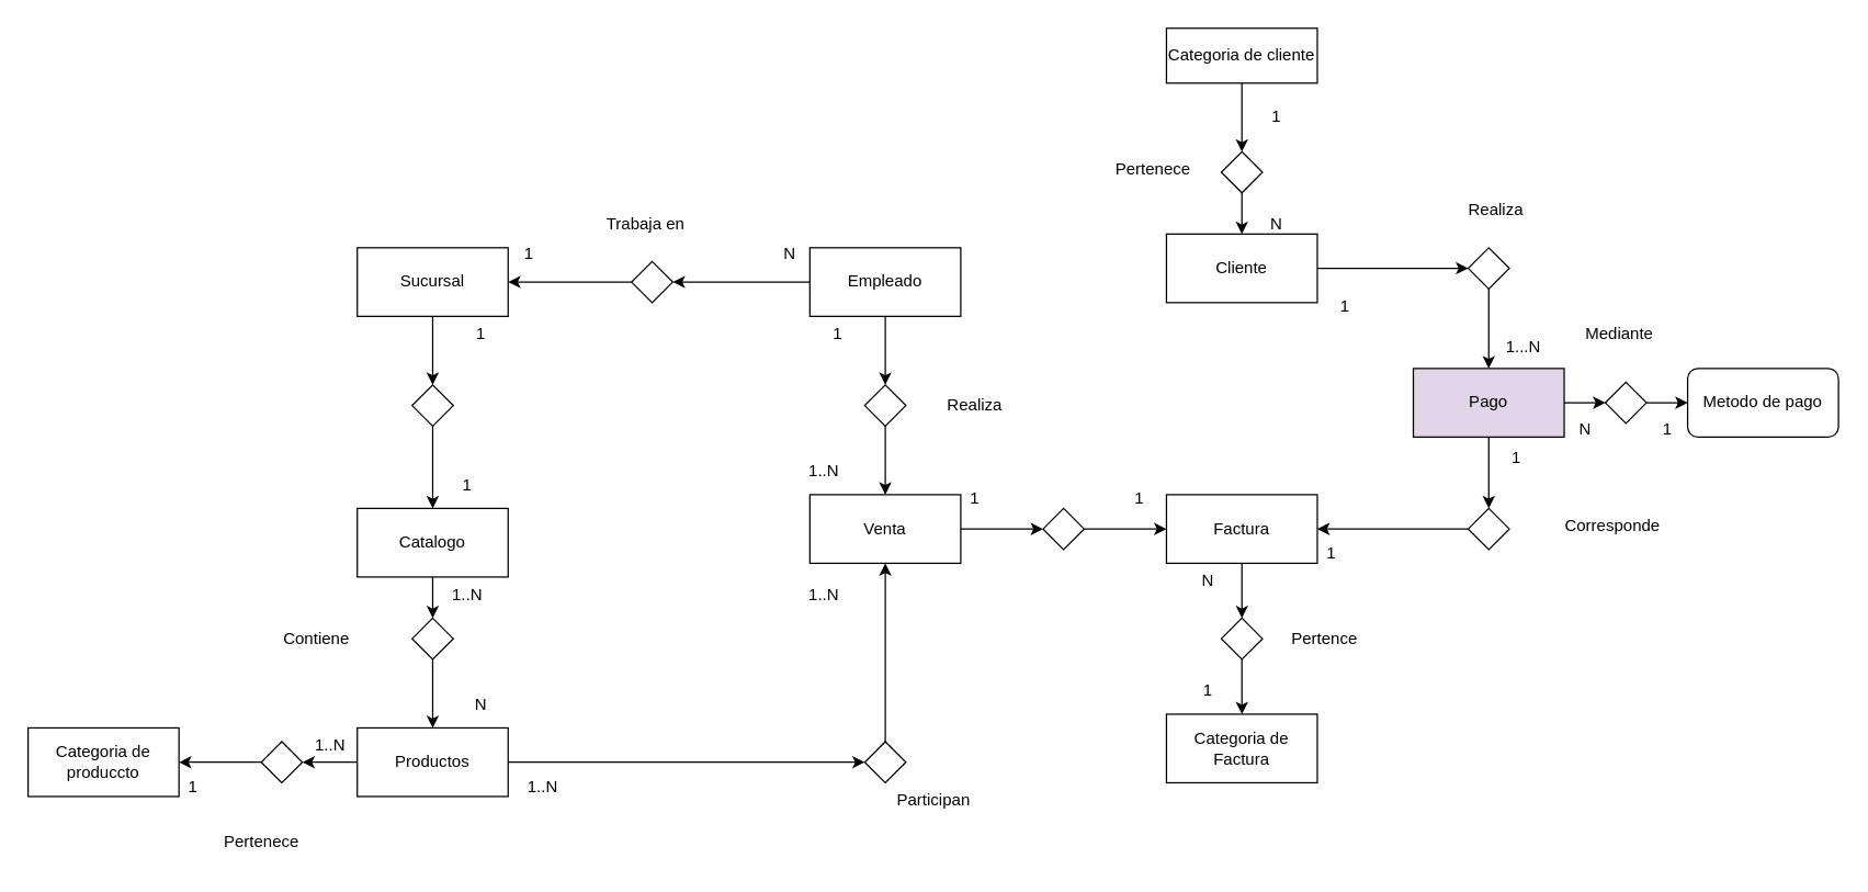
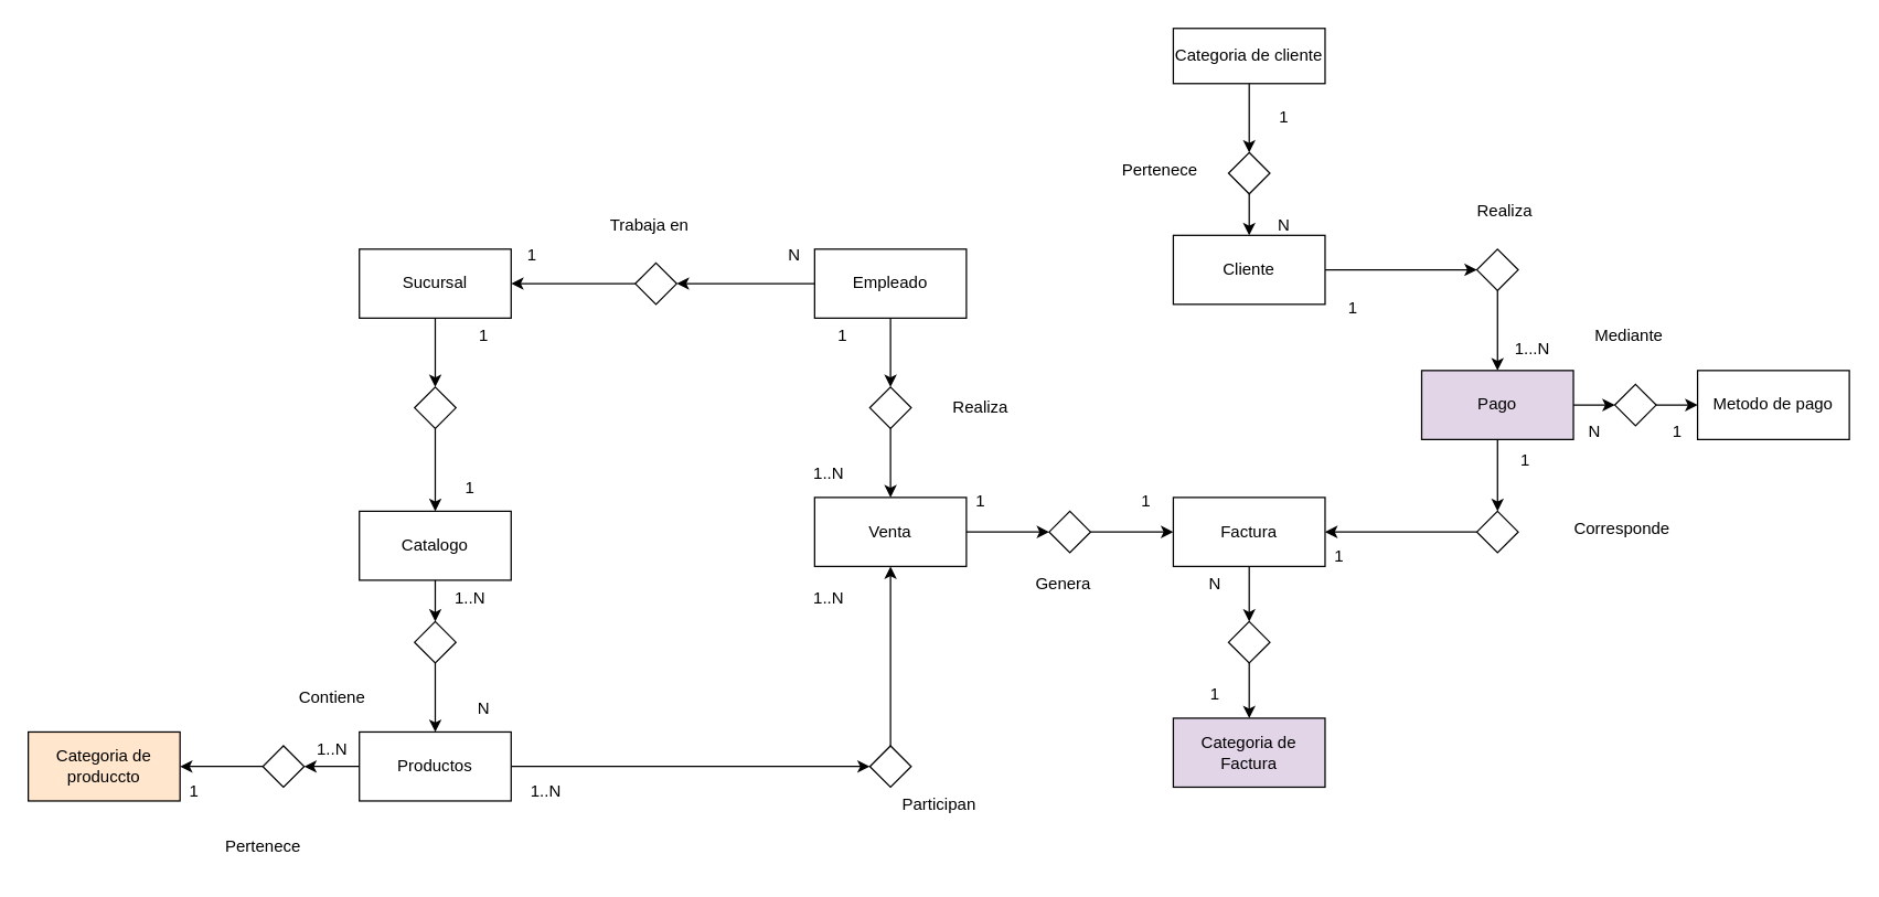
  <mxCell id="0" />
  <mxCell id="1" parent="0" />
  <mxCell id="2" style="edgeStyle=orthogonalEdgeStyle;rounded=0;orthogonalLoop=1;jettySize=auto;html=1;entryX=0.5;entryY=0;entryDx=0;entryDy=0;" edge="1" parent="1" source="3" target="23"><mxGeometry relative="1" as="geometry" /></mxCell>
  <mxCell id="3" value="Sucursal" style="html=1;whiteSpace=wrap;" vertex="1" parent="1"><mxGeometry x="260" y="180" width="110" height="50" as="geometry" /></mxCell>
  <mxCell id="4" style="edgeStyle=orthogonalEdgeStyle;rounded=0;orthogonalLoop=1;jettySize=auto;html=1;entryX=1;entryY=0.5;entryDx=0;entryDy=0;" edge="1" parent="1" source="6" target="16"><mxGeometry relative="1" as="geometry" /></mxCell>
  <mxCell id="5" style="edgeStyle=orthogonalEdgeStyle;rounded=0;orthogonalLoop=1;jettySize=auto;html=1;exitX=0.5;exitY=1;exitDx=0;exitDy=0;entryX=0.5;entryY=0;entryDx=0;entryDy=0;" edge="1" parent="1" source="6" target="37"><mxGeometry relative="1" as="geometry" /></mxCell>
  <mxCell id="6" value="Empleado" style="html=1;whiteSpace=wrap;" vertex="1" parent="1"><mxGeometry x="590" y="180" width="110" height="50" as="geometry" /></mxCell>
  <mxCell id="7" style="edgeStyle=orthogonalEdgeStyle;rounded=0;orthogonalLoop=1;jettySize=auto;html=1;entryX=0;entryY=0.5;entryDx=0;entryDy=0;" edge="1" parent="1" source="8" target="42"><mxGeometry relative="1" as="geometry" /></mxCell>
  <mxCell id="8" value="Venta" style="html=1;whiteSpace=wrap;" vertex="1" parent="1"><mxGeometry x="590" y="360" width="110" height="50" as="geometry" /></mxCell>
  <mxCell id="9" style="edgeStyle=orthogonalEdgeStyle;rounded=0;orthogonalLoop=1;jettySize=auto;html=1;entryX=1;entryY=0.5;entryDx=0;entryDy=0;" edge="1" parent="1" source="11" target="32"><mxGeometry relative="1" as="geometry" /></mxCell>
  <mxCell id="10" style="edgeStyle=orthogonalEdgeStyle;rounded=0;orthogonalLoop=1;jettySize=auto;html=1;entryX=0;entryY=0.5;entryDx=0;entryDy=0;" edge="1" parent="1" source="11" target="47"><mxGeometry relative="1" as="geometry" /></mxCell>
  <mxCell id="11" value="Productos" style="html=1;whiteSpace=wrap;" vertex="1" parent="1"><mxGeometry x="260" y="530" width="110" height="50" as="geometry" /></mxCell>
- <mxCell id="12" value="Categoria de produccto" style="html=1;whiteSpace=wrap;" vertex="1" parent="1"><mxGeometry x="20" y="530" width="110" height="50" as="geometry" /></mxCell>
+ <mxCell id="12" value="Categoria de produccto" style="html=1;whiteSpace=wrap;fillColor=#ffe6cc;" vertex="1" parent="1"><mxGeometry x="20" y="530" width="110" height="50" as="geometry" /></mxCell>
  <mxCell id="13" style="edgeStyle=orthogonalEdgeStyle;rounded=0;orthogonalLoop=1;jettySize=auto;html=1;entryX=0.5;entryY=0;entryDx=0;entryDy=0;" edge="1" parent="1" source="14" target="62"><mxGeometry relative="1" as="geometry" /></mxCell>
  <mxCell id="14" value="Factura" style="html=1;whiteSpace=wrap;" vertex="1" parent="1"><mxGeometry x="850" y="360" width="110" height="50" as="geometry" /></mxCell>
  <mxCell id="15" style="edgeStyle=orthogonalEdgeStyle;rounded=0;orthogonalLoop=1;jettySize=auto;html=1;entryX=1;entryY=0.5;entryDx=0;entryDy=0;" edge="1" parent="1" source="16" target="3"><mxGeometry relative="1" as="geometry" /></mxCell>
  <mxCell id="16" value="" style="rhombus;" vertex="1" parent="1"><mxGeometry x="460" y="190" width="30" height="30" as="geometry" /></mxCell>
  <mxCell id="17" value="Trabaja en" style="text;html=1;align=center;verticalAlign=middle;resizable=0;points=[];autosize=1;strokeColor=none;fillColor=none;" vertex="1" parent="1"><mxGeometry x="430" y="148" width="80" height="30" as="geometry" /></mxCell>
  <mxCell id="18" value="1" style="text;html=1;align=center;verticalAlign=middle;resizable=0;points=[];autosize=1;strokeColor=none;fillColor=none;" vertex="1" parent="1"><mxGeometry x="370" y="170" width="30" height="30" as="geometry" /></mxCell>
  <mxCell id="19" value="N" style="text;html=1;align=center;verticalAlign=middle;resizable=0;points=[];autosize=1;strokeColor=none;fillColor=none;" vertex="1" parent="1"><mxGeometry x="560" y="170" width="30" height="30" as="geometry" /></mxCell>
  <mxCell id="20" style="edgeStyle=orthogonalEdgeStyle;rounded=0;orthogonalLoop=1;jettySize=auto;html=1;entryX=0.5;entryY=0;entryDx=0;entryDy=0;" edge="1" parent="1" source="21" target="27"><mxGeometry relative="1" as="geometry" /></mxCell>
  <mxCell id="21" value="Catalogo" style="html=1;whiteSpace=wrap;" vertex="1" parent="1"><mxGeometry x="260" y="370" width="110" height="50" as="geometry" /></mxCell>
  <mxCell id="22" style="edgeStyle=orthogonalEdgeStyle;rounded=0;orthogonalLoop=1;jettySize=auto;html=1;" edge="1" parent="1" source="23" target="21"><mxGeometry relative="1" as="geometry" /></mxCell>
  <mxCell id="23" value="" style="rhombus;" vertex="1" parent="1"><mxGeometry x="300" y="280" width="30" height="30" as="geometry" /></mxCell>
  <mxCell id="24" value="1" style="text;html=1;align=center;verticalAlign=middle;resizable=0;points=[];autosize=1;strokeColor=none;fillColor=none;" vertex="1" parent="1"><mxGeometry x="325" y="338" width="30" height="30" as="geometry" /></mxCell>
  <mxCell id="25" value="1" style="text;html=1;align=center;verticalAlign=middle;resizable=0;points=[];autosize=1;strokeColor=none;fillColor=none;" vertex="1" parent="1"><mxGeometry x="335" y="228" width="30" height="30" as="geometry" /></mxCell>
  <mxCell id="26" style="edgeStyle=orthogonalEdgeStyle;rounded=0;orthogonalLoop=1;jettySize=auto;html=1;entryX=0.5;entryY=0;entryDx=0;entryDy=0;" edge="1" parent="1" source="27" target="11"><mxGeometry relative="1" as="geometry" /></mxCell>
  <mxCell id="27" value="" style="rhombus;" vertex="1" parent="1"><mxGeometry x="300" y="450" width="30" height="30" as="geometry" /></mxCell>
- <mxCell id="28" value="Contiene" style="text;html=1;align=center;verticalAlign=middle;resizable=0;points=[];autosize=1;strokeColor=none;fillColor=none;" vertex="1" parent="1"><mxGeometry x="195" y="450" width="70" height="30" as="geometry" /></mxCell>
+ <mxCell id="28" value="Contiene" style="text;html=1;align=center;verticalAlign=middle;resizable=0;points=[];autosize=1;strokeColor=none;fillColor=none;" vertex="1" parent="1"><mxGeometry x="205" y="490" width="70" height="30" as="geometry" /></mxCell>
  <mxCell id="29" value="N" style="text;html=1;align=center;verticalAlign=middle;resizable=0;points=[];autosize=1;strokeColor=none;fillColor=none;" vertex="1" parent="1"><mxGeometry x="335" y="498" width="30" height="30" as="geometry" /></mxCell>
  <mxCell id="30" value="1..N" style="text;html=1;align=center;verticalAlign=middle;resizable=0;points=[];autosize=1;strokeColor=none;fillColor=none;" vertex="1" parent="1"><mxGeometry x="315" y="418" width="50" height="30" as="geometry" /></mxCell>
  <mxCell id="31" style="edgeStyle=orthogonalEdgeStyle;rounded=0;orthogonalLoop=1;jettySize=auto;html=1;entryX=1;entryY=0.5;entryDx=0;entryDy=0;" edge="1" parent="1" source="32" target="12"><mxGeometry relative="1" as="geometry" /></mxCell>
  <mxCell id="32" value="" style="rhombus;" vertex="1" parent="1"><mxGeometry x="190" y="540" width="30" height="30" as="geometry" /></mxCell>
  <mxCell id="33" value="Pertenece" style="text;html=1;align=center;verticalAlign=middle;resizable=0;points=[];autosize=1;strokeColor=none;fillColor=none;" vertex="1" parent="1"><mxGeometry x="150" y="598" width="80" height="30" as="geometry" /></mxCell>
  <mxCell id="34" value="1" style="text;html=1;align=center;verticalAlign=middle;resizable=0;points=[];autosize=1;strokeColor=none;fillColor=none;" vertex="1" parent="1"><mxGeometry x="125" y="558" width="30" height="30" as="geometry" /></mxCell>
  <mxCell id="35" value="1..N" style="text;html=1;align=center;verticalAlign=middle;resizable=0;points=[];autosize=1;strokeColor=none;fillColor=none;" vertex="1" parent="1"><mxGeometry x="215" y="528" width="50" height="30" as="geometry" /></mxCell>
  <mxCell id="36" style="edgeStyle=orthogonalEdgeStyle;rounded=0;orthogonalLoop=1;jettySize=auto;html=1;exitX=0.5;exitY=1;exitDx=0;exitDy=0;entryX=0.5;entryY=0;entryDx=0;entryDy=0;" edge="1" parent="1" source="37" target="8"><mxGeometry relative="1" as="geometry" /></mxCell>
  <mxCell id="37" value="" style="rhombus;" vertex="1" parent="1"><mxGeometry x="630" y="280" width="30" height="30" as="geometry" /></mxCell>
  <mxCell id="38" value="Realiza" style="text;html=1;align=center;verticalAlign=middle;resizable=0;points=[];autosize=1;strokeColor=none;fillColor=none;" vertex="1" parent="1"><mxGeometry x="680" y="280" width="60" height="30" as="geometry" /></mxCell>
  <mxCell id="39" value="1..N" style="text;html=1;align=center;verticalAlign=middle;resizable=0;points=[];autosize=1;strokeColor=none;fillColor=none;" vertex="1" parent="1"><mxGeometry x="575" y="328" width="50" height="30" as="geometry" /></mxCell>
  <mxCell id="40" value="1" style="text;html=1;align=center;verticalAlign=middle;resizable=0;points=[];autosize=1;strokeColor=none;fillColor=none;" vertex="1" parent="1"><mxGeometry x="595" y="228" width="30" height="30" as="geometry" /></mxCell>
  <mxCell id="41" style="edgeStyle=orthogonalEdgeStyle;rounded=0;orthogonalLoop=1;jettySize=auto;html=1;exitX=1;exitY=0.5;exitDx=0;exitDy=0;entryX=0;entryY=0.5;entryDx=0;entryDy=0;" edge="1" parent="1" source="42" target="14"><mxGeometry relative="1" as="geometry" /></mxCell>
  <mxCell id="42" value="" style="rhombus;" vertex="1" parent="1"><mxGeometry x="760" y="370" width="30" height="30" as="geometry" /></mxCell>
+ <mxCell id="43" value="Genera" style="text;html=1;align=center;verticalAlign=middle;resizable=0;points=[];autosize=1;strokeColor=none;fillColor=none;" vertex="1" parent="1"><mxGeometry x="740" y="408" width="60" height="30" as="geometry" /></mxCell>
  <mxCell id="44" value="1" style="text;html=1;align=center;verticalAlign=middle;resizable=0;points=[];autosize=1;strokeColor=none;fillColor=none;" vertex="1" parent="1"><mxGeometry x="815" y="348" width="30" height="30" as="geometry" /></mxCell>
  <mxCell id="45" value="1" style="text;html=1;align=center;verticalAlign=middle;resizable=0;points=[];autosize=1;strokeColor=none;fillColor=none;" vertex="1" parent="1"><mxGeometry x="695" y="348" width="30" height="30" as="geometry" /></mxCell>
  <mxCell id="46" style="edgeStyle=orthogonalEdgeStyle;rounded=0;orthogonalLoop=1;jettySize=auto;html=1;entryX=0.5;entryY=1;entryDx=0;entryDy=0;" edge="1" parent="1" source="47" target="8"><mxGeometry relative="1" as="geometry" /></mxCell>
  <mxCell id="47" value="" style="rhombus;" vertex="1" parent="1"><mxGeometry x="630" y="540" width="30" height="30" as="geometry" /></mxCell>
  <mxCell id="48" value="Participan" style="text;html=1;align=center;verticalAlign=middle;resizable=0;points=[];autosize=1;strokeColor=none;fillColor=none;" vertex="1" parent="1"><mxGeometry x="640" y="568" width="80" height="30" as="geometry" /></mxCell>
  <mxCell id="49" value="1..N" style="text;html=1;align=center;verticalAlign=middle;resizable=0;points=[];autosize=1;strokeColor=none;fillColor=none;" vertex="1" parent="1"><mxGeometry x="575" y="418" width="50" height="30" as="geometry" /></mxCell>
  <mxCell id="50" value="1..N" style="text;html=1;align=center;verticalAlign=middle;resizable=0;points=[];autosize=1;strokeColor=none;fillColor=none;" vertex="1" parent="1"><mxGeometry x="370" y="558" width="50" height="30" as="geometry" /></mxCell>
  <mxCell id="51" style="edgeStyle=orthogonalEdgeStyle;rounded=0;orthogonalLoop=1;jettySize=auto;html=1;entryX=0;entryY=0.5;entryDx=0;entryDy=0;" edge="1" parent="1" source="52" target="70"><mxGeometry relative="1" as="geometry" /></mxCell>
  <mxCell id="52" value="Cliente" style="html=1;whiteSpace=wrap;" vertex="1" parent="1"><mxGeometry x="850" y="170" width="110" height="50" as="geometry" /></mxCell>
- <mxCell id="53" value="Categoria de Factura" style="html=1;whiteSpace=wrap;" vertex="1" parent="1"><mxGeometry x="850" y="520" width="110" height="50" as="geometry" /></mxCell>
+ <mxCell id="53" value="Categoria de Factura" style="html=1;whiteSpace=wrap;fillColor=#e1d5e7;" vertex="1" parent="1"><mxGeometry x="850" y="520" width="110" height="50" as="geometry" /></mxCell>
  <mxCell id="54" style="edgeStyle=orthogonalEdgeStyle;rounded=0;orthogonalLoop=1;jettySize=auto;html=1;entryX=0.5;entryY=0;entryDx=0;entryDy=0;" edge="1" parent="1" source="55" target="57"><mxGeometry relative="1" as="geometry" /></mxCell>
  <mxCell id="55" value="Categoria de cliente" style="html=1;whiteSpace=wrap;" vertex="1" parent="1"><mxGeometry x="850" y="20" width="110" height="40" as="geometry" /></mxCell>
  <mxCell id="56" style="edgeStyle=orthogonalEdgeStyle;rounded=0;orthogonalLoop=1;jettySize=auto;html=1;" edge="1" parent="1" source="57" target="52"><mxGeometry relative="1" as="geometry" /></mxCell>
  <mxCell id="57" value="" style="rhombus;" vertex="1" parent="1"><mxGeometry x="890" y="110" width="30" height="30" as="geometry" /></mxCell>
  <mxCell id="58" value="N" style="text;html=1;align=center;verticalAlign=middle;resizable=0;points=[];autosize=1;strokeColor=none;fillColor=none;" vertex="1" parent="1"><mxGeometry x="915" y="148" width="30" height="30" as="geometry" /></mxCell>
  <mxCell id="59" value="1" style="text;html=1;align=center;verticalAlign=middle;resizable=0;points=[];autosize=1;strokeColor=none;fillColor=none;" vertex="1" parent="1"><mxGeometry x="915" y="70" width="30" height="30" as="geometry" /></mxCell>
  <mxCell id="60" value="Pertenece" style="text;html=1;align=center;verticalAlign=middle;resizable=0;points=[];autosize=1;strokeColor=none;fillColor=none;" vertex="1" parent="1"><mxGeometry x="800" y="108" width="80" height="30" as="geometry" /></mxCell>
  <mxCell id="61" style="edgeStyle=orthogonalEdgeStyle;rounded=0;orthogonalLoop=1;jettySize=auto;html=1;" edge="1" parent="1" source="62" target="53"><mxGeometry relative="1" as="geometry" /></mxCell>
  <mxCell id="62" value="" style="rhombus;" vertex="1" parent="1"><mxGeometry x="890" y="450" width="30" height="30" as="geometry" /></mxCell>
- <mxCell id="63" value="Pertence" style="text;html=1;align=center;verticalAlign=middle;resizable=0;points=[];autosize=1;strokeColor=none;fillColor=none;" vertex="1" parent="1"><mxGeometry x="930" y="450" width="70" height="30" as="geometry" /></mxCell>
  <mxCell id="64" value="N" style="text;html=1;align=center;verticalAlign=middle;resizable=0;points=[];autosize=1;strokeColor=none;fillColor=none;" vertex="1" parent="1"><mxGeometry x="865" y="408" width="30" height="30" as="geometry" /></mxCell>
  <mxCell id="65" value="1" style="text;html=1;align=center;verticalAlign=middle;resizable=0;points=[];autosize=1;strokeColor=none;fillColor=none;" vertex="1" parent="1"><mxGeometry x="865" y="488" width="30" height="30" as="geometry" /></mxCell>
  <mxCell id="66" style="edgeStyle=orthogonalEdgeStyle;rounded=0;orthogonalLoop=1;jettySize=auto;html=1;entryX=0.5;entryY=0;entryDx=0;entryDy=0;" edge="1" parent="1" source="68" target="75"><mxGeometry relative="1" as="geometry" /></mxCell>
  <mxCell id="67" style="edgeStyle=orthogonalEdgeStyle;rounded=0;orthogonalLoop=1;jettySize=auto;html=1;entryX=0;entryY=0.5;entryDx=0;entryDy=0;" edge="1" parent="1" source="68" target="80"><mxGeometry relative="1" as="geometry" /></mxCell>
  <mxCell id="68" value="Pago" style="html=1;whiteSpace=wrap;fillColor=#e1d5e7;" vertex="1" parent="1"><mxGeometry x="1030" y="268" width="110" height="50" as="geometry" /></mxCell>
  <mxCell id="69" style="edgeStyle=orthogonalEdgeStyle;rounded=0;orthogonalLoop=1;jettySize=auto;html=1;entryX=0.5;entryY=0;entryDx=0;entryDy=0;" edge="1" parent="1" source="70" target="68"><mxGeometry relative="1" as="geometry" /></mxCell>
  <mxCell id="70" value="" style="rhombus;" vertex="1" parent="1"><mxGeometry x="1070" y="180" width="30" height="30" as="geometry" /></mxCell>
  <mxCell id="71" value="Realiza" style="text;html=1;align=center;verticalAlign=middle;resizable=0;points=[];autosize=1;strokeColor=none;fillColor=none;" vertex="1" parent="1"><mxGeometry x="1060" y="138" width="60" height="30" as="geometry" /></mxCell>
  <mxCell id="72" value="1...N" style="text;html=1;align=center;verticalAlign=middle;resizable=0;points=[];autosize=1;strokeColor=none;fillColor=none;" vertex="1" parent="1"><mxGeometry x="1085" y="238" width="50" height="30" as="geometry" /></mxCell>
  <mxCell id="73" value="1" style="text;html=1;align=center;verticalAlign=middle;resizable=0;points=[];autosize=1;strokeColor=none;fillColor=none;" vertex="1" parent="1"><mxGeometry x="965" y="208" width="30" height="30" as="geometry" /></mxCell>
  <mxCell id="74" style="edgeStyle=orthogonalEdgeStyle;rounded=0;orthogonalLoop=1;jettySize=auto;html=1;entryX=1;entryY=0.5;entryDx=0;entryDy=0;" edge="1" parent="1" source="75" target="14"><mxGeometry relative="1" as="geometry" /></mxCell>
  <mxCell id="75" value="" style="rhombus;" vertex="1" parent="1"><mxGeometry x="1070" y="370" width="30" height="30" as="geometry" /></mxCell>
  <mxCell id="76" value="1" style="text;html=1;align=center;verticalAlign=middle;resizable=0;points=[];autosize=1;strokeColor=none;fillColor=none;" vertex="1" parent="1"><mxGeometry x="1090" y="318" width="30" height="30" as="geometry" /></mxCell>
  <mxCell id="77" value="1" style="text;html=1;align=center;verticalAlign=middle;resizable=0;points=[];autosize=1;strokeColor=none;fillColor=none;" vertex="1" parent="1"><mxGeometry x="955" y="388" width="30" height="30" as="geometry" /></mxCell>
- <mxCell id="78" value="Metodo de pago" style="html=1;whiteSpace=wrap;rounded=1;" vertex="1" parent="1"><mxGeometry x="1230" y="268" width="110" height="50" as="geometry" /></mxCell>
+ <mxCell id="78" value="Metodo de pago" style="html=1;whiteSpace=wrap;" vertex="1" parent="1"><mxGeometry x="1230" y="268" width="110" height="50" as="geometry" /></mxCell>
  <mxCell id="79" style="edgeStyle=orthogonalEdgeStyle;rounded=0;orthogonalLoop=1;jettySize=auto;html=1;entryX=0;entryY=0.5;entryDx=0;entryDy=0;" edge="1" parent="1" source="80" target="78"><mxGeometry relative="1" as="geometry" /></mxCell>
  <mxCell id="80" value="" style="rhombus;" vertex="1" parent="1"><mxGeometry x="1170" y="278" width="30" height="30" as="geometry" /></mxCell>
  <mxCell id="81" value="Mediante" style="text;html=1;align=center;verticalAlign=middle;resizable=0;points=[];autosize=1;strokeColor=none;fillColor=none;" vertex="1" parent="1"><mxGeometry x="1145" y="228" width="70" height="30" as="geometry" /></mxCell>
  <mxCell id="82" value="1" style="text;html=1;align=center;verticalAlign=middle;resizable=0;points=[];autosize=1;strokeColor=none;fillColor=none;" vertex="1" parent="1"><mxGeometry x="1200" y="298" width="30" height="30" as="geometry" /></mxCell>
  <mxCell id="83" value="N" style="text;html=1;align=center;verticalAlign=middle;resizable=0;points=[];autosize=1;strokeColor=none;fillColor=none;" vertex="1" parent="1"><mxGeometry x="1140" y="298" width="30" height="30" as="geometry" /></mxCell>
  <mxCell id="84" value="Corresponde" style="text;html=1;align=center;verticalAlign=middle;resizable=0;points=[];autosize=1;strokeColor=none;fillColor=none;" vertex="1" parent="1"><mxGeometry x="1130" y="368" width="90" height="30" as="geometry" /></mxCell>
